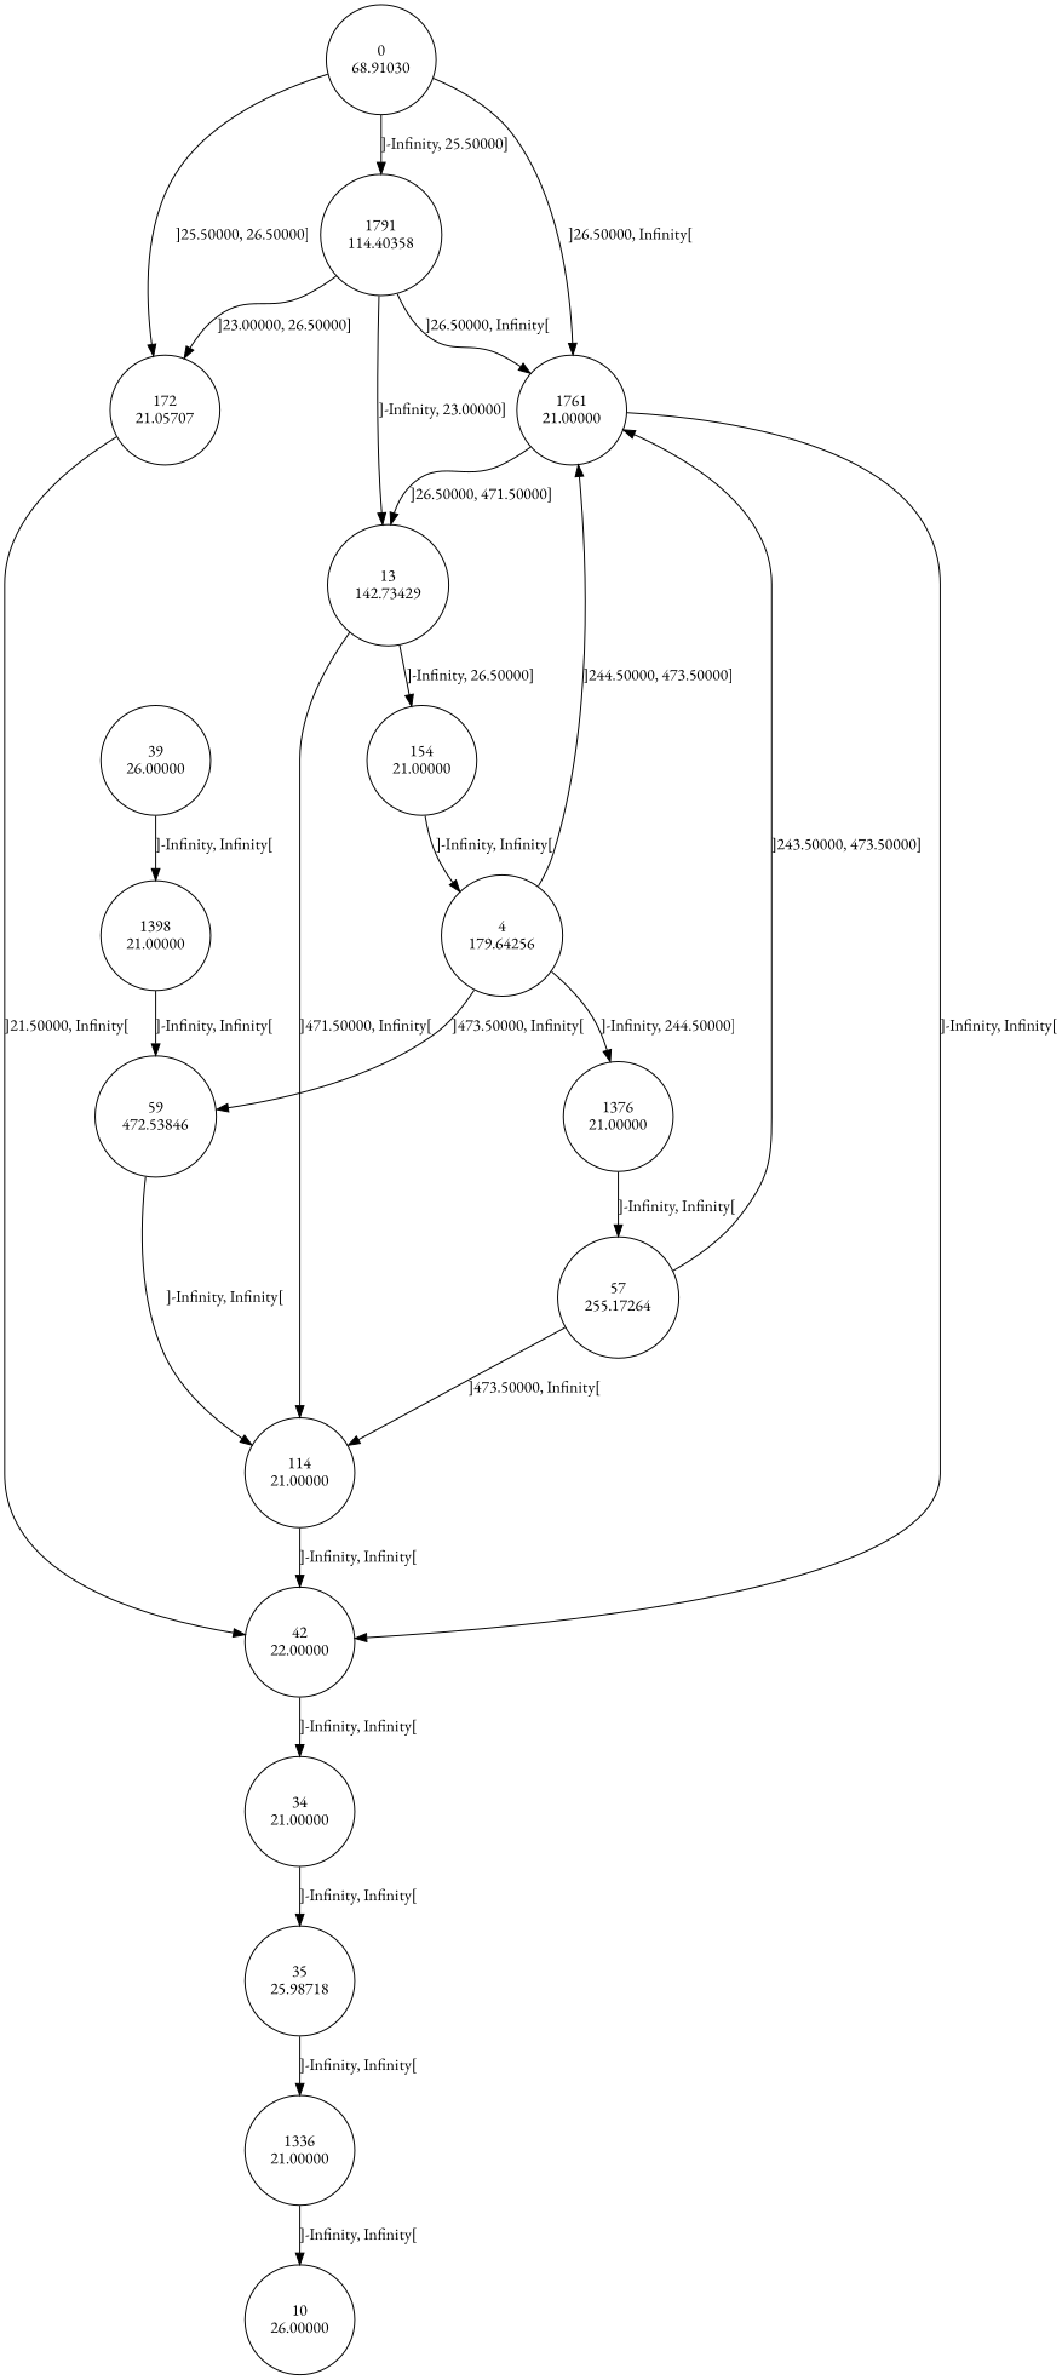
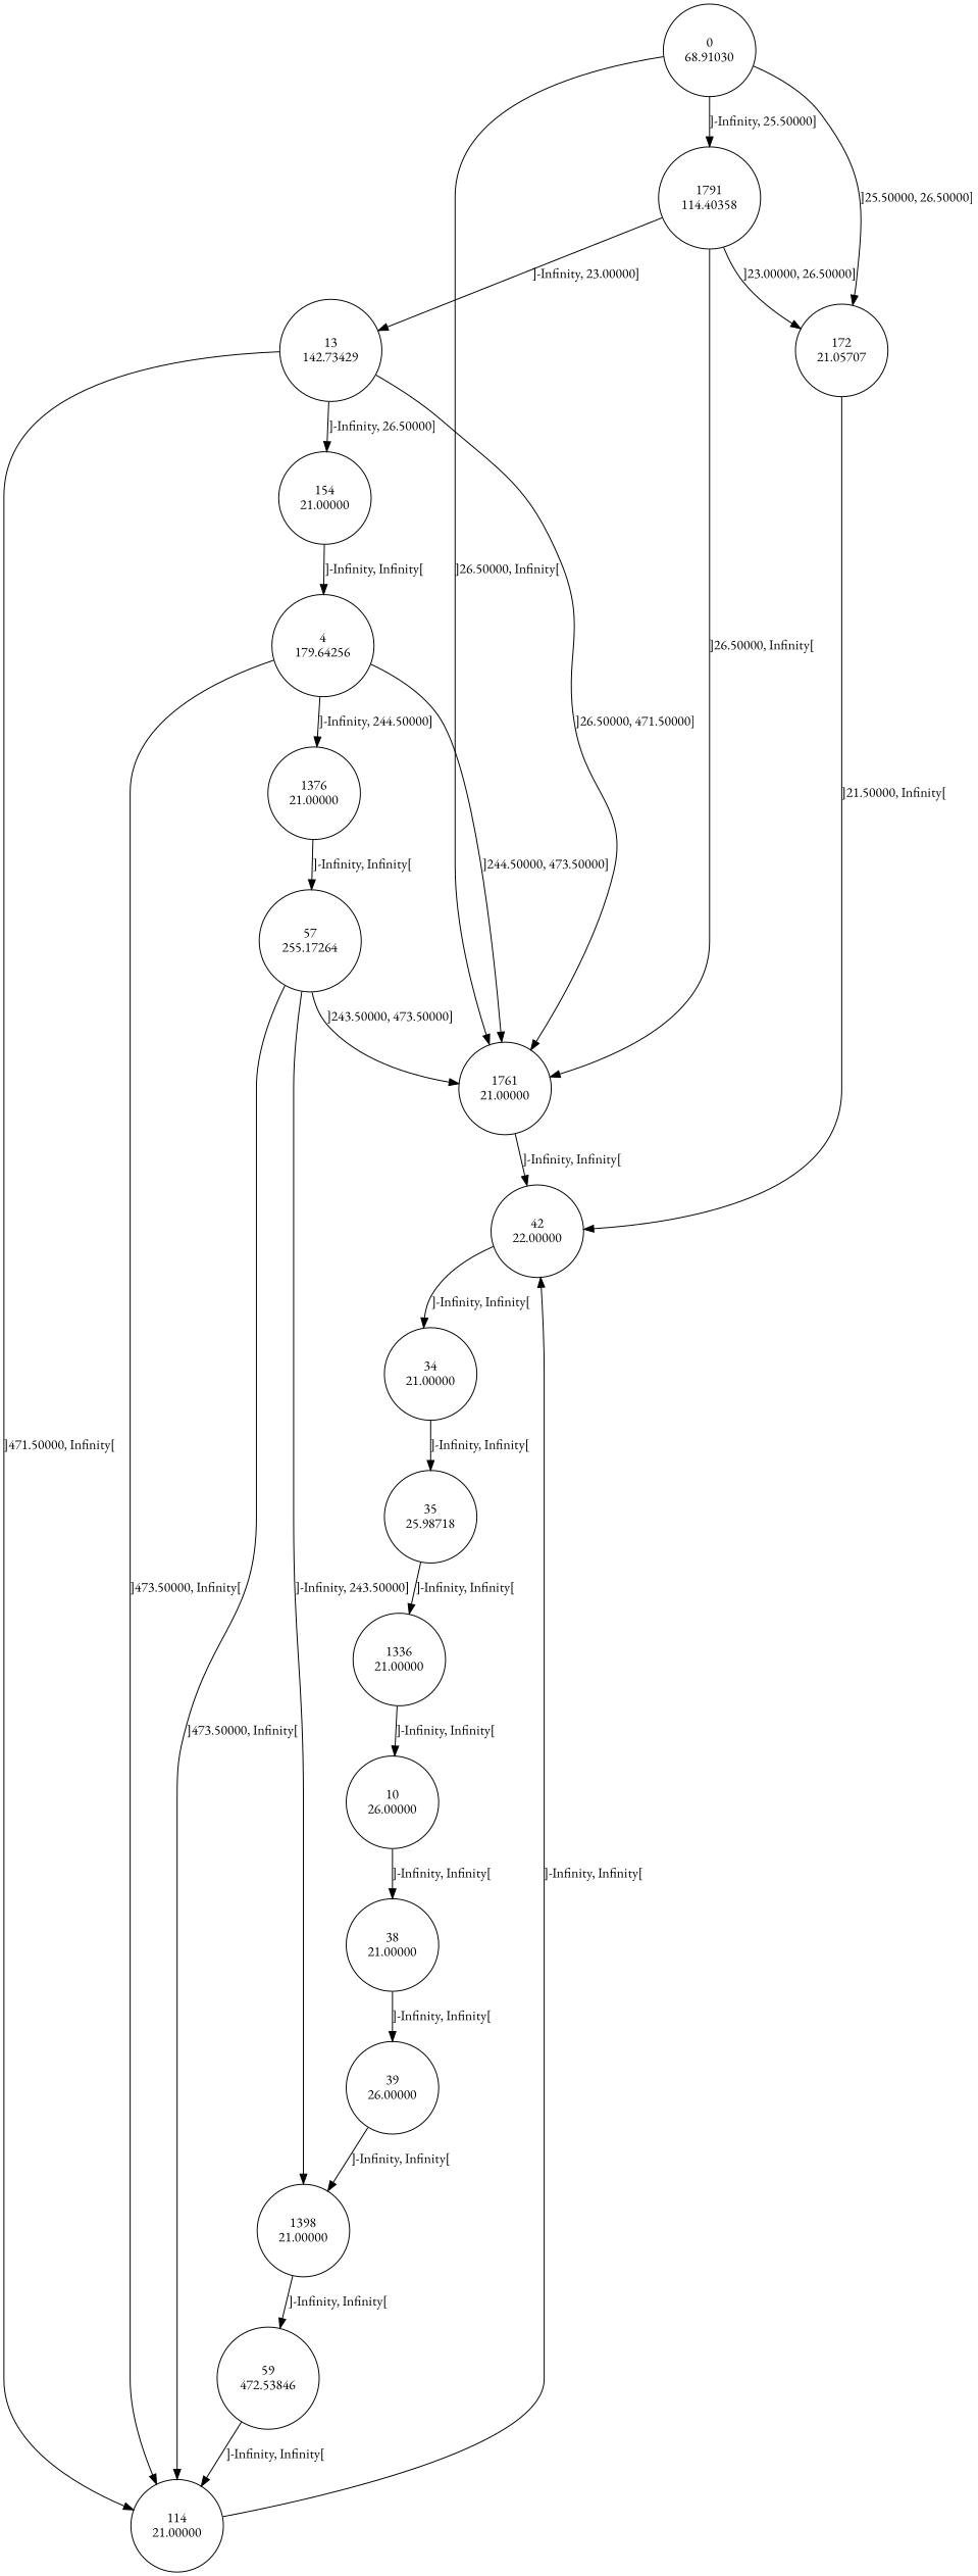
  digraph {
    fontname="EB Garamond"
    node [fontname="EB Garamond" shape=circle]
    edge [fontname="EB Garamond"]
    n1 [label="0\n68.91030"]
    n2 [label="1791\n114.40358"]
    n3 [label="172\n21.05707"]
    n4 [label="1761\n21.00000"]
    n5 [label="13\n142.73429"]
    n6 [label="42\n22.00000"]
    n7 [label="114\n21.00000"]
    n8 [label="154\n21.00000"]
    n9 [label="34\n21.00000"]
    n10 [label="35\n25.98718"]
    n11 [label="1336\n21.00000"]
    n12 [label="10\n26.00000"]
+   n13 [label="38\n21.00000"]
    n14 [label="39\n26.00000"]
    n15 [label="1398\n21.00000"]
    n16 [label="59\n472.53846"]
    n17 [label="4\n179.64256"]
    n18 [label="1376\n21.00000"]
    n19 [label="57\n255.17264"]
    n1 -> n2 [label="]-Infinity, 25.50000]"]
    n1 -> n3 [label="]25.50000, 26.50000]"]
    n1 -> n4 [label="]26.50000, Infinity["]
    n2 -> n3 [label="]23.00000, 26.50000]"]
    n2 -> n4 [label="]26.50000, Infinity["]
    n2 -> n5 [label="]-Infinity, 23.00000]"]
    n3 -> n6 [label="]21.50000, Infinity["]
    n4 -> n6 [label="]-Infinity, Infinity["]
-   n4 -> n5 [label="]26.50000, 471.50000]"]
+   n5 -> n4 [label="]26.50000, 471.50000]"]
    n5 -> n7 [label="]471.50000, Infinity["]
    n5 -> n8 [label="]-Infinity, 26.50000]"]
    n6 -> n9 [label="]-Infinity, Infinity["]
    n7 -> n6 [label="]-Infinity, Infinity["]
    n8 -> n17 [label="]-Infinity, Infinity["]
    n9 -> n10 [label="]-Infinity, Infinity["]
    n10 -> n11 [label="]-Infinity, Infinity["]
    n11 -> n12 [label="]-Infinity, Infinity["]
+   n12 -> n13 [label="]-Infinity, Infinity["]
+   n13 -> n14 [label="]-Infinity, Infinity["]
    n14 -> n15 [label="]-Infinity, Infinity["]
    n15 -> n16 [label="]-Infinity, Infinity["]
    n16 -> n7 [label="]-Infinity, Infinity["]
    n17 -> n4 [label="]244.50000, 473.50000]"]
-   n17 -> n16 [label="]473.50000, Infinity["]
+   n17 -> n7 [label="]473.50000, Infinity["]
    n17 -> n18 [label="]-Infinity, 244.50000]"]
    n18 -> n19 [label="]-Infinity, Infinity["]
    n19 -> n4 [label="]243.50000, 473.50000]"]
    n19 -> n7 [label="]473.50000, Infinity["]
+   n19 -> n15 [label="]-Infinity, 243.50000]"]
  }
